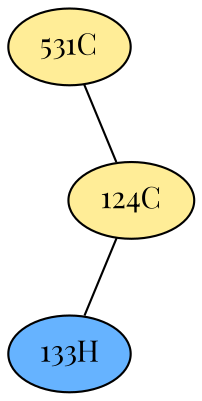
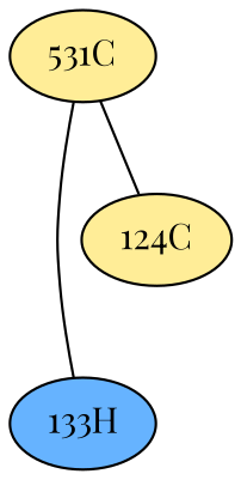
  graph {
    fontname="Playfair Display"
    node [fillcolor="#FFED97" fontname="Playfair Display" style=radial]
    edge [fontname="Playfair Display" penwidth=1]
    n1 [label="531C"]
    "133H" [fillcolor="#66B3FF"]
    "124C"
-   "124C" -- "133H"
+   n1 -- "133H"
    n1 -- "124C"
  }
